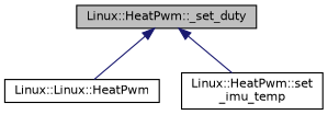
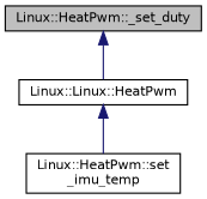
  digraph {
    rankdir=TB
    node [color=black fillcolor=white fontname=Helvetica fontsize=10 shape=record style=filled]
    edge [color=midnightblue dir=back fontname=Helvetica fontsize=10 labelfontname=Helvetica labelfontsize=10 style=solid]
    n1 [fillcolor=grey75 fontcolor=black height=0.2 label="Linux::HeatPwm::_set_duty" width=0.4]
    n2 [height=0.2 label="Linux::Linux::HeatPwm" width=0.4]
    n3 [height=0.2 label="Linux::HeatPwm::set\l_imu_temp" width=0.4]
    n1 -> n2
-   n1 -> n3
+   n2 -> n3
  }
